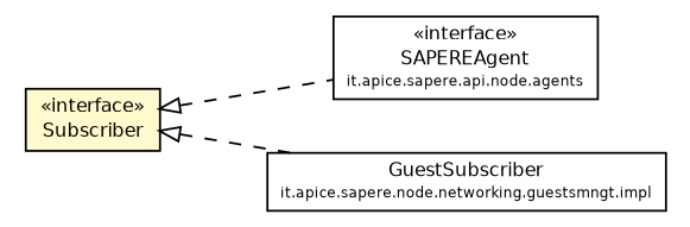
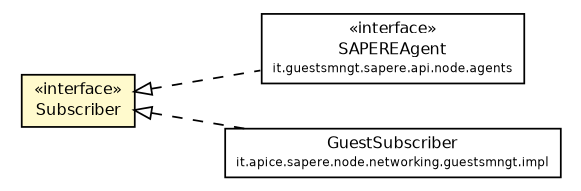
  digraph {
    rankdir=LR
    node [fontcolor=black fontname=Helvetica fontsize=9.0 shape=plaintext]
    edge [arrowtail=empty dir=back fontname=Helvetica fontsize=10 headport=p labelfontname=Helvetica labelfontsize=10 style=dashed tailport=p]
-   n1 [label=<<table border="0" cellborder="1" cellspacing="0" cellpadding="2" port="p" href="../SAPEREAgent.html"> 		<tr><td><table border="0" cellspacing="0" cellpadding="1"> 			<tr><td> &laquo;interface&raquo; </td></tr> 			<tr><td> SAPEREAgent </td></tr> 			<tr><td><font point-size="7.0"> it.apice.sapere.api.node.agents </font></td></tr> 		</table></td></tr> 		</table>>]
+   n1 [label=<<table border="0" cellborder="1" cellspacing="0" cellpadding="2" port="p" href="../SAPEREAgent.html"> 		<tr><td><table border="0" cellspacing="0" cellpadding="1"> 			<tr><td> &laquo;interface&raquo; </td></tr> 			<tr><td> SAPEREAgent </td></tr> 			<tr><td><font point-size="7.0"> it.guestsmngt.sapere.api.node.agents </font></td></tr> 		</table></td></tr> 		</table>>]
    n2 [label=<<table border="0" cellborder="1" cellspacing="0" cellpadding="2" port="p" bgcolor="lemonChiffon" href="./Subscriber.html"> 		<tr><td><table border="0" cellspacing="0" cellpadding="1"> 			<tr><td> &laquo;interface&raquo; </td></tr> 			<tr><td> Subscriber </td></tr> 		</table></td></tr> 		</table>>]
    n3 [label=<<table border="0" cellborder="1" cellspacing="0" cellpadding="2" port="p" href="../../../../node/networking/guestsmngt/impl/GuestSubscriber.html"> 		<tr><td><table border="0" cellspacing="0" cellpadding="1"> 			<tr><td> GuestSubscriber </td></tr> 			<tr><td><font point-size="7.0"> it.apice.sapere.node.networking.guestsmngt.impl </font></td></tr> 		</table></td></tr> 		</table>>]
    n2 -> n1
    n2 -> n3
  }
